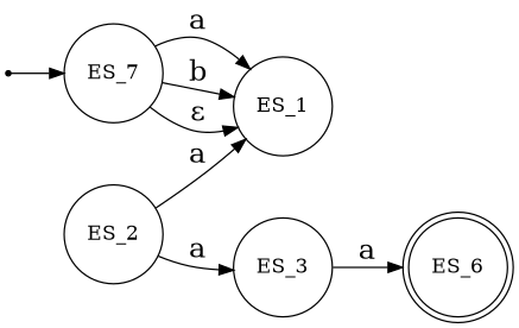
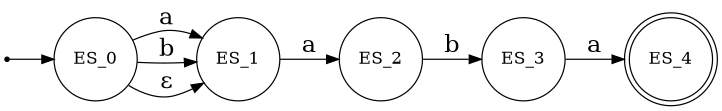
  digraph {
    rankdir=LR
    node [shape=circle]
    edge [fontsize="20pt"]
    start [shape=point]
-   ES_0 [label=ES_7]
+   ES_0
    ES_1
    ES_2
    ES_3
-   ES_4 [shape=doublecircle label=ES_6]
+   ES_4 [shape=doublecircle]
    start -> ES_0 [fontsize=""]
    ES_0 -> ES_1 [label=a]
    ES_0 -> ES_1 [label=b]
    ES_0 -> ES_1 [label="&epsilon;"]
-   ES_2 -> ES_1 [label=a]
-   ES_2 -> ES_3 [label=a]
+   ES_1 -> ES_2 [label=a]
+   ES_2 -> ES_3 [label=b]
    ES_3 -> ES_4 [label=a]
  }
